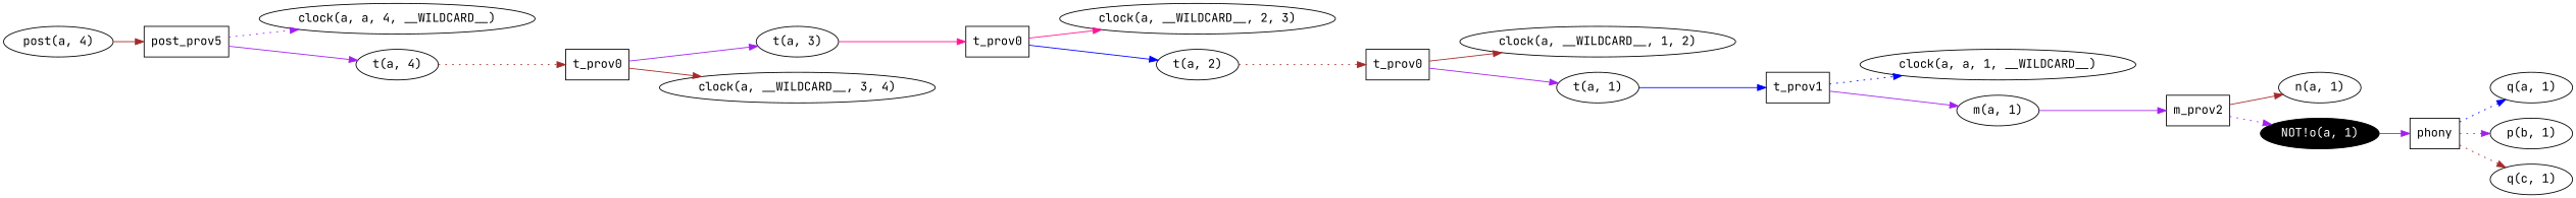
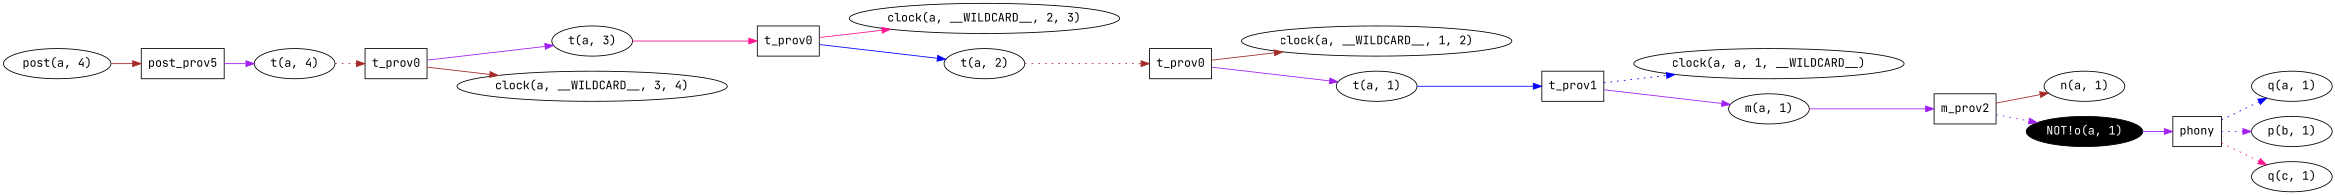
  digraph {
    fontname="JetBrains Mono"
    rankdir=LR
    node [color=black fillcolor=white fontcolor=black fontname="JetBrains Mono" style=filled]
    edge [color=purple fontname="JetBrains Mono" style=solid]
    n1 [label="post(a, 4)"]
    n2 [label=post_prov5 shape=rect style=""]
-   n3 [label="clock(a, a, 4, __WILDCARD__)"]
    n4 [label="t(a, 4)"]
    n5 [label="t(a, 3)"]
    n6 [label=t_prov0 shape=rect style=""]
    n7 [label="clock(a, __WILDCARD__, 2, 3)"]
    n8 [label="t(a, 2)"]
    n9 [label=t_prov0 shape=rect style=""]
    n10 [label="clock(a, a, 1, __WILDCARD__)"]
    n11 [label="clock(a, __WILDCARD__, 1, 2)"]
    n12 [label="n(a, 1)"]
    n13 [fillcolor=black fontcolor=white label="NOT!o(a, 1)"]
    n14 [label=phony shape=rect style=""]
    n15 [label="q(a, 1)"]
    n16 [label="p(b, 1)"]
    n17 [label="q(c, 1)"]
    n18 [label=t_prov0 shape=rect style=""]
    n19 [label="t(a, 1)"]
    n20 [label=t_prov1 shape=rect style=""]
    n21 [label="m(a, 1)"]
    n22 [label=m_prov2 shape=rect style=""]
    n23 [label="clock(a, __WILDCARD__, 3, 4)"]
    subgraph sub_1 {
      rank=same
      n1
    }
    n1 -> n2 [color=brown]
-   n2 -> n3 [style=dotted]
    n2 -> n4
    n4 -> n18 [color=brown style=dotted]
    n5 -> n6 [color=deeppink]
    n6 -> n7 [color=deeppink]
    n6 -> n8 [color=blue]
    n8 -> n9 [color=brown style=dotted]
    n9 -> n11 [color=brown]
    n9 -> n19
    n13 -> n14
    n14 -> n15 [color=blue style=dotted]
    n14 -> n16 [style=dotted]
-   n14 -> n17 [color=brown style=dotted]
+   n14 -> n17 [color=deeppink style=dotted]
    n18 -> n5
    n18 -> n23 [color=brown]
    n19 -> n20 [color=blue]
    n20 -> n10 [color=blue style=dotted]
    n20 -> n21
    n21 -> n22
    n22 -> n12 [color=brown]
    n22 -> n13 [style=dotted]
  }
